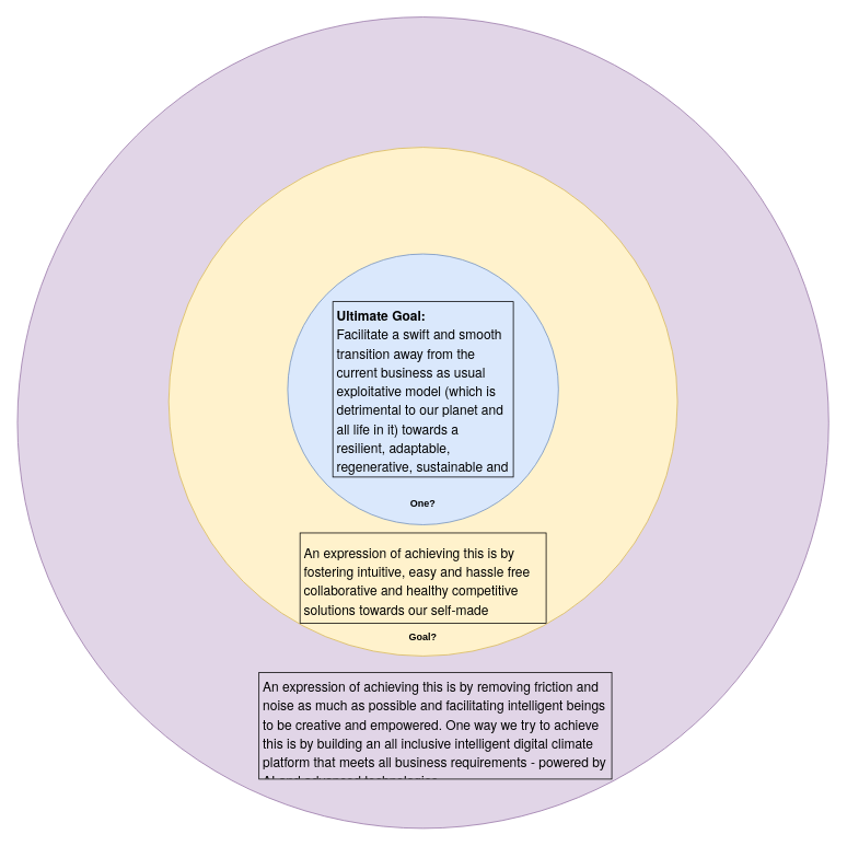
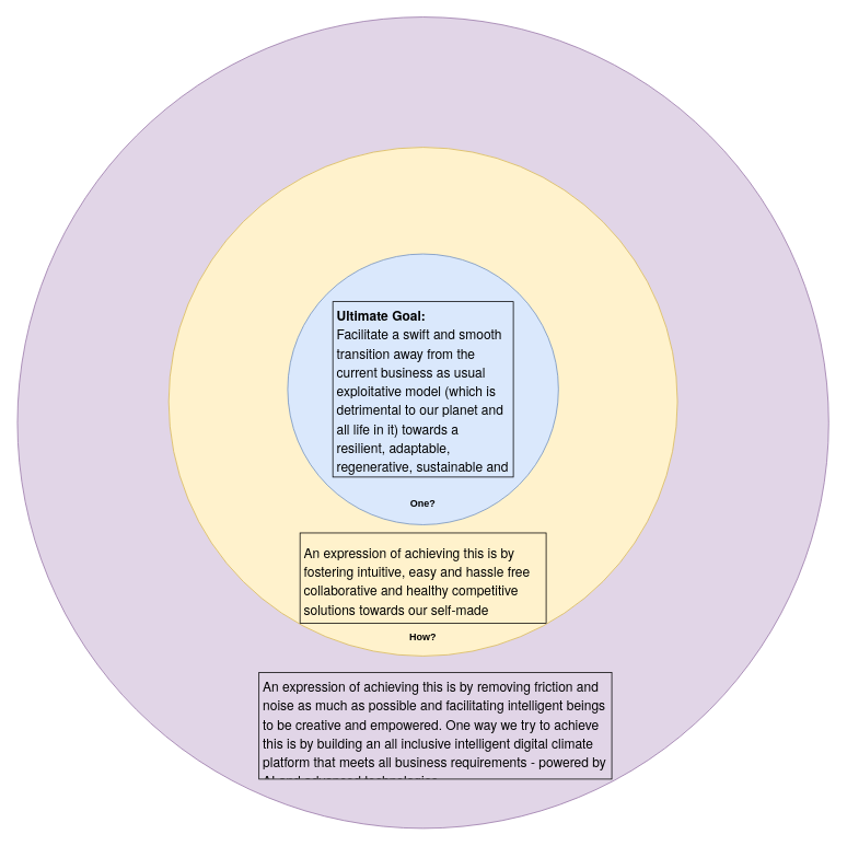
  <mxCell id="0" />
  <mxCell id="1" parent="0" />
  <mxCell id="2" value="" style="group" vertex="1" connectable="0" parent="1"><mxGeometry x="20.63" y="20.25" width="988.75" height="988.75" as="geometry" /></mxCell>
  <mxCell id="3" value="" style="ellipse;whiteSpace=wrap;html=1;aspect=fixed;fillColor=#e1d5e7;strokeColor=#9673a6;container=0;" vertex="1" parent="2"><mxGeometry width="988.75" height="988.75" as="geometry" /></mxCell>
  <mxCell id="4" value="&lt;h1&gt;&lt;p style=&quot;margin: 0px; font-variant-numeric: normal; font-variant-east-asian: normal; font-weight: 400; font-stretch: normal; font-size: 16px; line-height: normal; font-family: &amp;quot;Helvetica Neue&amp;quot;;&quot; class=&quot;p1&quot;&gt;An expression of achieving this is by removing friction and noise as much as possible and facilitating intelligent beings to be creative and empowered. One way we try to achieve this is by building an all inclusive intelligent digital climate platform that meets all business requirements - powered by AI and advanced technologies&lt;/p&gt;&lt;/h1&gt;" style="text;html=1;strokeColor=default;fillColor=none;spacing=5;spacingTop=-20;whiteSpace=wrap;overflow=hidden;rounded=0;container=0;" vertex="1" parent="2"><mxGeometry x="294.37" y="798.75" width="430" height="130" as="geometry" /></mxCell>
  <mxCell id="5" value="" style="group" vertex="1" connectable="0" parent="2"><mxGeometry x="184.37" y="158.75" width="620" height="620" as="geometry" /></mxCell>
  <mxCell id="6" value="" style="ellipse;whiteSpace=wrap;html=1;aspect=fixed;fillColor=#fff2cc;strokeColor=#d6b656;container=0;" vertex="1" parent="5"><mxGeometry width="620" height="620" as="geometry" /></mxCell>
- <mxCell id="7" value="Goal?" style="text;html=1;strokeColor=none;fillColor=none;align=center;verticalAlign=middle;whiteSpace=wrap;rounded=0;fontStyle=1;container=0;" vertex="1" parent="5"><mxGeometry x="276.17" y="579.996" width="67.66" height="33.83" as="geometry" /></mxCell>
+ <mxCell id="7" value="How?" style="text;html=1;strokeColor=none;fillColor=none;align=center;verticalAlign=middle;whiteSpace=wrap;rounded=0;fontStyle=1;container=0;" vertex="1" parent="5"><mxGeometry x="276.17" y="579.996" width="67.66" height="33.83" as="geometry" /></mxCell>
  <mxCell id="8" value="&lt;p style=&quot;margin: 0px; font-variant-numeric: normal; font-variant-east-asian: normal; font-stretch: normal; font-size: 16px; line-height: normal; font-family: &amp;quot;Helvetica Neue&amp;quot;;&quot; class=&quot;p1&quot;&gt;&lt;br&gt;&lt;/p&gt;&lt;p style=&quot;margin: 0px; font-variant-numeric: normal; font-variant-east-asian: normal; font-stretch: normal; font-size: 16px; line-height: normal; font-family: &amp;quot;Helvetica Neue&amp;quot;;&quot; class=&quot;p1&quot;&gt;An expression of achieving this is by fostering intuitive, easy and hassle free collaborative and healthy competitive solutions towards our self-made planetary crisis.&lt;/p&gt;" style="text;html=1;strokeColor=default;fillColor=none;spacing=5;spacingTop=-20;whiteSpace=wrap;overflow=hidden;rounded=0;container=0;" vertex="1" parent="5"><mxGeometry x="160" y="470" width="300" height="110" as="geometry" /></mxCell>
  <mxCell id="9" value="" style="group" vertex="1" connectable="0" parent="5"><mxGeometry x="145" y="130" width="330" height="330" as="geometry" /></mxCell>
  <mxCell id="10" value="" style="ellipse;whiteSpace=wrap;html=1;aspect=fixed;fillColor=#dae8fc;strokeColor=#6c8ebf;container=0;" vertex="1" parent="9"><mxGeometry width="330" height="330" as="geometry" /></mxCell>
  <mxCell id="11" value="One?" style="text;html=1;strokeColor=none;fillColor=none;align=center;verticalAlign=middle;whiteSpace=wrap;rounded=0;fontStyle=1;container=0;" vertex="1" parent="9"><mxGeometry x="135" y="290" width="60" height="30" as="geometry" /></mxCell>
  <mxCell id="12" value="&lt;h1&gt;&lt;p style=&quot;margin: 0px; font-variant-numeric: normal; font-variant-east-asian: normal; font-stretch: normal; font-size: 16px; line-height: normal; font-family: &amp;quot;Helvetica Neue&amp;quot;;&quot; class=&quot;p1&quot;&gt;Ultimate Goal:&lt;/p&gt;&lt;p style=&quot;margin: 0px; font-variant-numeric: normal; font-variant-east-asian: normal; font-weight: 400; font-stretch: normal; font-size: 16px; line-height: normal; font-family: &amp;quot;Helvetica Neue&amp;quot;;&quot; class=&quot;p1&quot;&gt;Facilitate a swift and smooth transition away from the current business as usual exploitative model (which is detrimental to our planet and all life in it) towards a resilient, adaptable, regenerative, sustainable and self-sufficient model that is conducive to life.&lt;/p&gt;&lt;/h1&gt;" style="text;html=1;strokeColor=default;fillColor=none;spacing=5;spacingTop=-20;whiteSpace=wrap;overflow=hidden;rounded=0;container=0;" vertex="1" parent="9"><mxGeometry x="55" y="58.13" width="220" height="213.75" as="geometry" /></mxCell>
